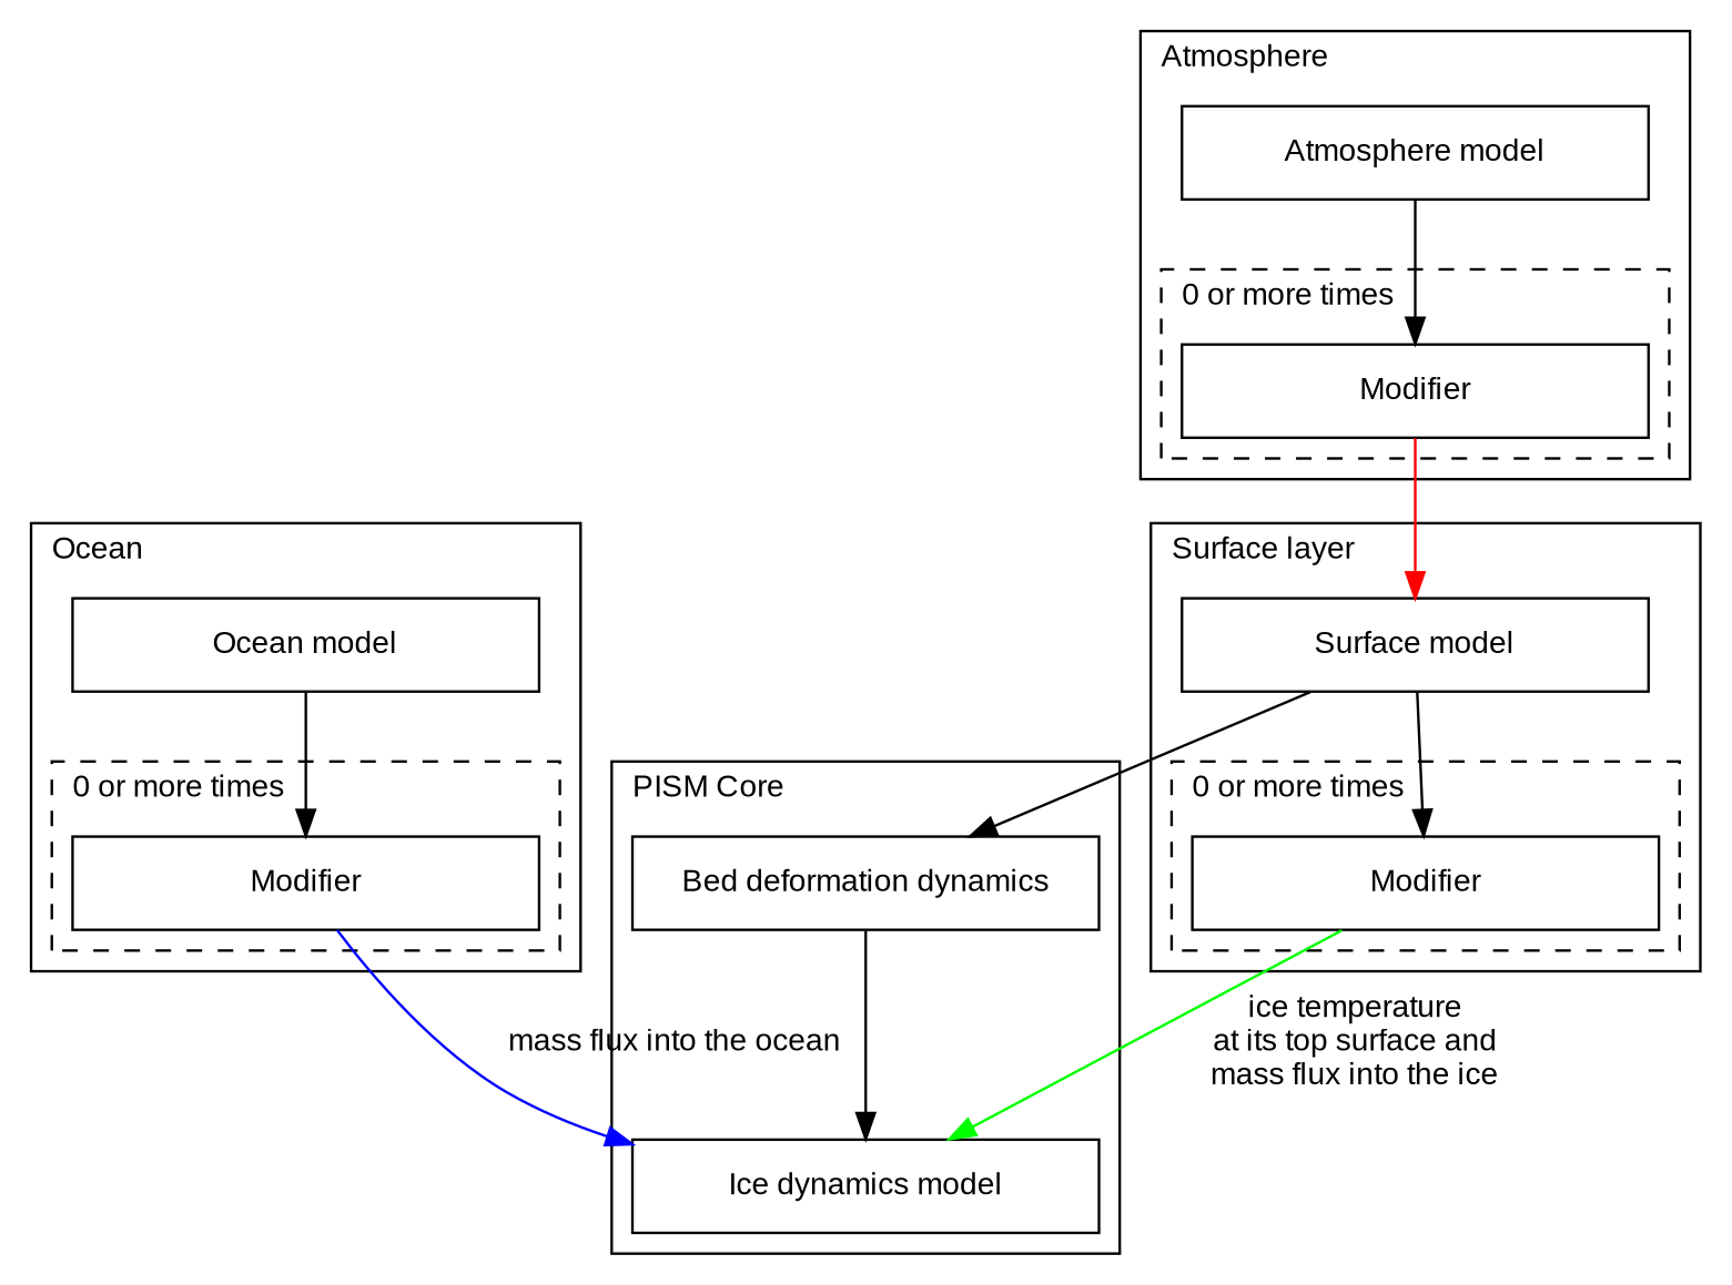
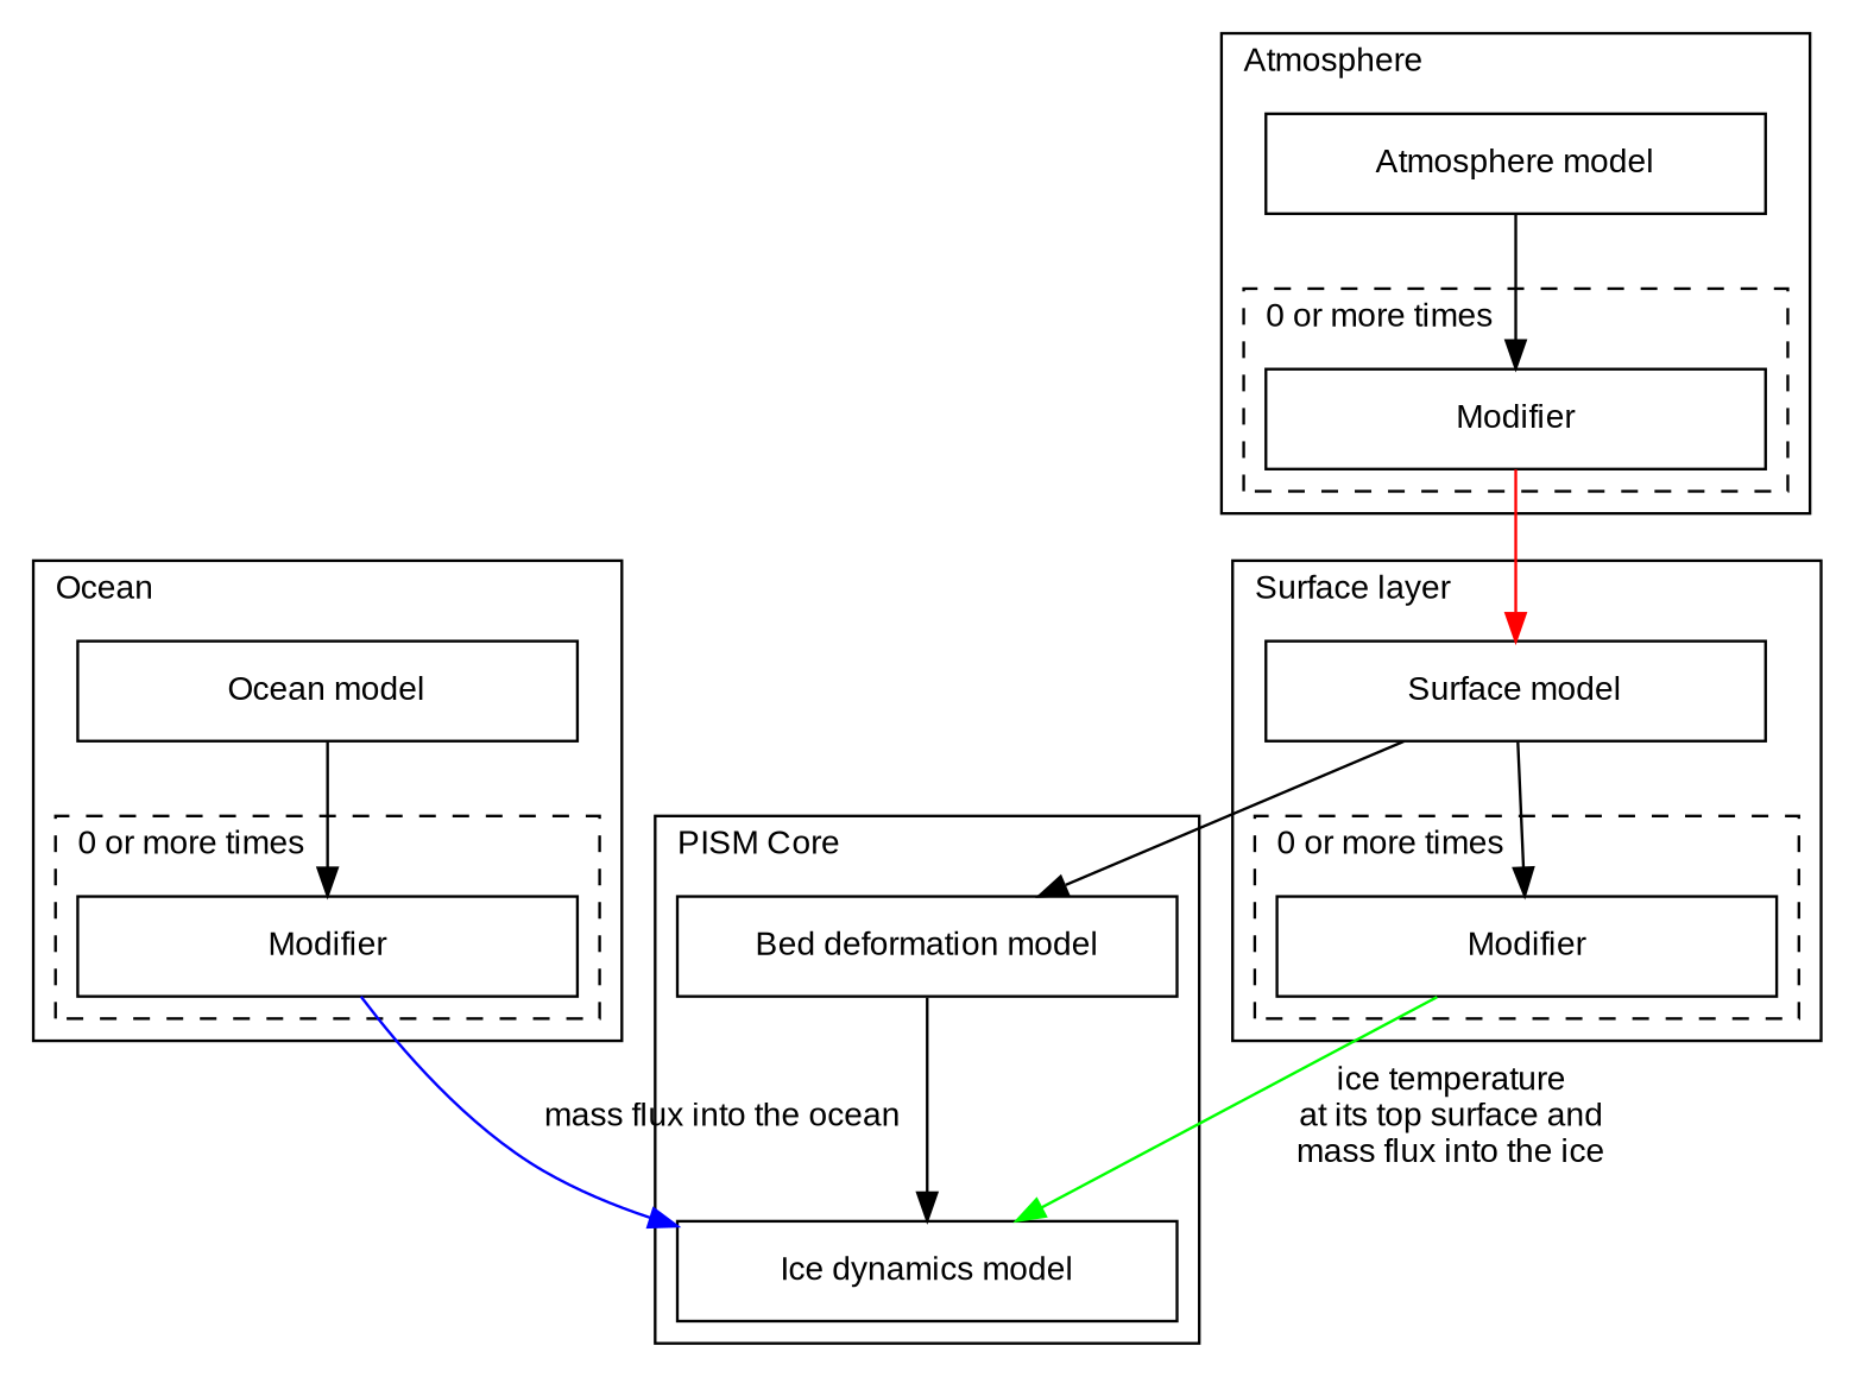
  digraph {
    fontname=Arial
    fontsize=12
    nodesep=0.5
    node [fontname=Arial fontsize=12 shape=box]
    edge [fontname=Arial fontsize=12]
    n1 [label=Modifier width=2.5]
    n2 [label="Atmosphere model" width=2.5]
    n3 [label=Modifier width=2.5]
    n4 [label="Surface model" width=2.5]
    n5 [label=Modifier width=2.5]
    n6 [label="Ocean model" width=2.5]
    n7 [label="Ice dynamics model" rank=min width=2.5]
-   n8 [label="Bed deformation dynamics" rank=max width=2.5]
+   n8 [label="Bed deformation model" rank=max width=2.5]
    subgraph cluster_1 {
      label=Atmosphere
      labeljust=l
      n2
      subgraph cluster_2 {
        label="0 or more times"
        labeljust=l
        style=dashed
        n1
      }
    }
    subgraph cluster_3 {
      label="Surface layer"
      labeljust=l
      n4
      subgraph cluster_4 {
        label="0 or more times"
        labeljust=l
        style=dashed
        n3
      }
    }
    subgraph cluster_5 {
      label=Ocean
      labeljust=l
      n6
      subgraph cluster_6 {
        label="0 or more times"
        labeljust=l
        style=dashed
        n5
      }
    }
    subgraph cluster_7 {
      label="PISM Core"
      labeljust=l
      n7
      n8
    }
    n1 -> n4 [color=red]
    n2 -> n1
    n3 -> n7 [color=green label="ice temperature\nat its top surface and\nmass flux into the ice"]
    n4 -> n3
    n4 -> n8
    n5 -> n7 [color=blue label="mass flux into the ocean"]
    n6 -> n5
    n8 -> n7
  }
